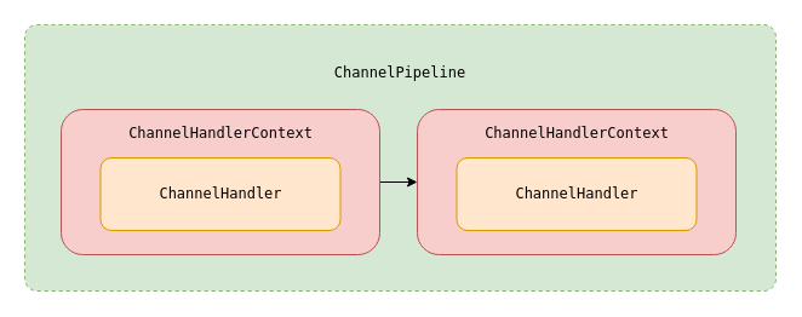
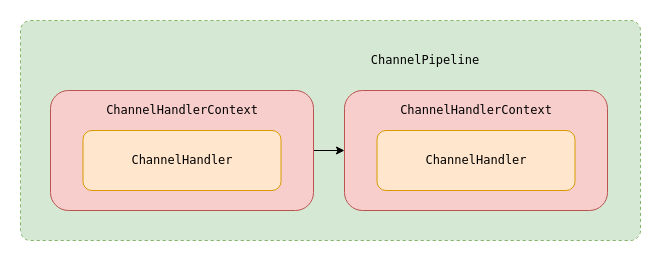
  <mxCell id="0" />
  <mxCell id="1" parent="0" />
  <mxCell id="2" value="" style="html=1;align=center;verticalAlign=top;rounded=1;absoluteArcSize=1;arcSize=20;dashed=1;fillColor=#d5e8d4;strokeColor=#82b366;" parent="1" vertex="1"><mxGeometry x="20" y="20" width="620" height="220" as="geometry" /></mxCell>
- <mxCell id="3" value="&lt;pre&gt;ChannelPipeline&lt;/pre&gt;" style="text;html=1;strokeColor=none;fillColor=none;align=center;verticalAlign=middle;whiteSpace=wrap;rounded=0;" parent="1" vertex="1"><mxGeometry x="268" y="50" width="124" height="20" as="geometry" /></mxCell>
+ <mxCell id="3" value="&lt;pre&gt;ChannelPipeline&lt;/pre&gt;" style="text;html=1;strokeColor=none;fillColor=none;align=center;verticalAlign=middle;whiteSpace=wrap;rounded=0;" parent="1" vertex="1"><mxGeometry x="363" y="50" width="124" height="20" as="geometry" /></mxCell>
  <mxCell id="4" style="edgeStyle=orthogonalEdgeStyle;rounded=0;orthogonalLoop=1;jettySize=auto;html=1;exitX=1;exitY=0.5;exitDx=0;exitDy=0;entryX=0;entryY=0.5;entryDx=0;entryDy=0;" edge="1" parent="1" source="5" target="8"><mxGeometry relative="1" as="geometry" /></mxCell>
  <mxCell id="5" value="&lt;pre&gt;&lt;pre&gt;&lt;pre&gt;&lt;pre&gt;&lt;br&gt;&lt;/pre&gt;&lt;/pre&gt;&lt;/pre&gt;&lt;/pre&gt;" style="rounded=1;whiteSpace=wrap;html=1;fillColor=#f8cecc;strokeColor=#b85450;" parent="1" vertex="1"><mxGeometry x="50" y="90" width="263" height="120" as="geometry" /></mxCell>
  <mxCell id="6" value="&lt;pre&gt;&lt;pre&gt;ChannelHandler&lt;/pre&gt;&lt;/pre&gt;" style="rounded=1;whiteSpace=wrap;html=1;fillColor=#ffe6cc;strokeColor=#d79b00;" parent="1" vertex="1"><mxGeometry x="82.5" y="130" width="198" height="60" as="geometry" /></mxCell>
  <mxCell id="7" value="&lt;pre&gt;ChannelHandlerContext&lt;/pre&gt;" style="text;html=1;strokeColor=none;fillColor=none;align=center;verticalAlign=middle;whiteSpace=wrap;rounded=0;" vertex="1" parent="1"><mxGeometry x="101.5" y="100" width="160" height="20" as="geometry" /></mxCell>
  <mxCell id="8" value="&lt;pre&gt;&lt;pre&gt;&lt;pre&gt;&lt;pre&gt;&lt;br&gt;&lt;/pre&gt;&lt;/pre&gt;&lt;/pre&gt;&lt;/pre&gt;" style="rounded=1;whiteSpace=wrap;html=1;fillColor=#f8cecc;strokeColor=#b85450;" vertex="1" parent="1"><mxGeometry x="344" y="90" width="263" height="120" as="geometry" /></mxCell>
  <mxCell id="9" value="&lt;pre&gt;&lt;pre&gt;ChannelHandler&lt;/pre&gt;&lt;/pre&gt;" style="rounded=1;whiteSpace=wrap;html=1;fillColor=#ffe6cc;strokeColor=#d79b00;" vertex="1" parent="1"><mxGeometry x="376.5" y="130" width="198" height="60" as="geometry" /></mxCell>
  <mxCell id="10" value="&lt;pre&gt;ChannelHandlerContext&lt;/pre&gt;" style="text;html=1;strokeColor=none;fillColor=none;align=center;verticalAlign=middle;whiteSpace=wrap;rounded=0;" vertex="1" parent="1"><mxGeometry x="395.5" y="100" width="160" height="20" as="geometry" /></mxCell>
